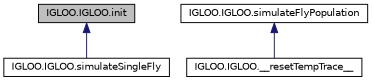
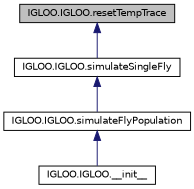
  digraph {
    rankdir=TB
    node [color=black fillcolor=white fontname=Helvetica fontsize=10 shape=record style=filled]
    edge [color=midnightblue dir=back fontname=Helvetica fontsize=10 labelfontname=Helvetica labelfontsize=10 style=solid]
-   n1 [fillcolor=grey75 fontcolor=black height=0.2 label="IGLOO.IGLOO.init" width=0.4]
+   n1 [fillcolor=grey75 fontcolor=black height=0.2 label="IGLOO.IGLOO.resetTempTrace" width=0.4]
    n2 [height=0.2 label="IGLOO.IGLOO.simulateSingleFly" width=0.4]
-   n3 [height=0.2 label="IGLOO.IGLOO.__resetTempTrace__" width=0.4]
+   n3 [height=0.2 label="IGLOO.IGLOO.__init__" width=0.4]
    n4 [height=0.2 label="IGLOO.IGLOO.simulateFlyPopulation" width=0.4]
    n1 -> n2
+   n2 -> n4
    n4 -> n3
  }
